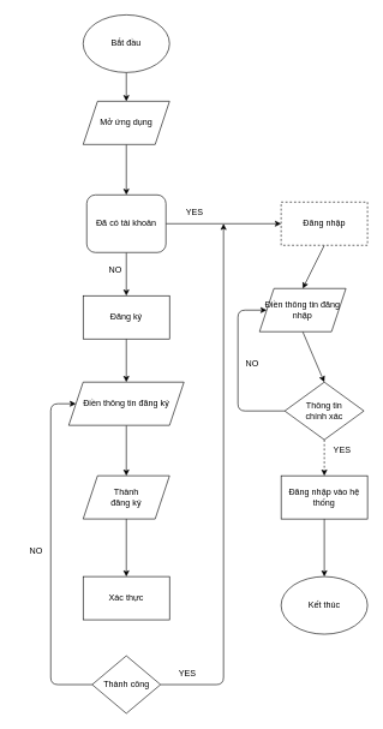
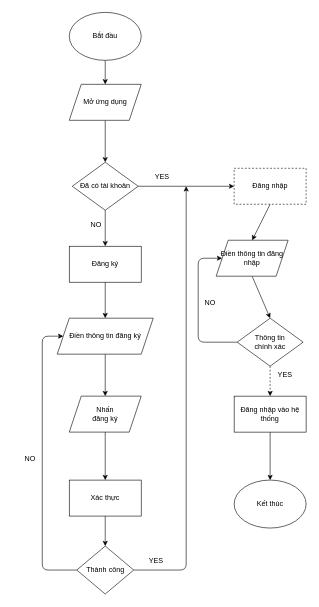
  <mxCell id="0" />
  <mxCell id="1" parent="0" />
  <mxCell id="2" style="edgeStyle=none;html=1;exitX=0.5;exitY=1;exitDx=0;exitDy=0;entryX=0.5;entryY=0;entryDx=0;entryDy=0;" parent="1" source="23" target="32" edge="1"><mxGeometry relative="1" as="geometry"><mxPoint x="175" y="130" as="sourcePoint" /><mxPoint x="175" y="160" as="targetPoint" /></mxGeometry></mxCell>
  <mxCell id="3" style="edgeStyle=none;html=1;entryX=0.5;entryY=0;entryDx=0;entryDy=0;exitX=0.5;exitY=1;exitDx=0;exitDy=0;" parent="1" source="32" target="6" edge="1"><mxGeometry relative="1" as="geometry"><mxPoint x="175" y="220" as="sourcePoint" /></mxGeometry></mxCell>
  <mxCell id="4" style="edgeStyle=none;html=1;exitX=1;exitY=0.5;exitDx=0;exitDy=0;entryX=0;entryY=0.5;entryDx=0;entryDy=0;" parent="1" source="6" target="10" edge="1"><mxGeometry relative="1" as="geometry" /></mxCell>
  <mxCell id="5" style="edgeStyle=none;html=1;exitX=0.5;exitY=1;exitDx=0;exitDy=0;" parent="1" source="6" target="8" edge="1"><mxGeometry relative="1" as="geometry" /></mxCell>
- <mxCell id="6" value="Đã có tài khoản" style="whiteSpace=wrap;html=1;rounded=1;" parent="1" vertex="1"><mxGeometry x="120" y="270" width="110" height="80" as="geometry" /></mxCell>
+ <mxCell id="6" value="Đã có tài khoản" style="rhombus;whiteSpace=wrap;html=1;" parent="1" vertex="1"><mxGeometry x="120" y="270" width="110" height="80" as="geometry" /></mxCell>
  <mxCell id="7" style="edgeStyle=none;html=1;exitX=0.5;exitY=1;exitDx=0;exitDy=0;entryX=0.5;entryY=0;entryDx=0;entryDy=0;" parent="1" source="8" target="33" edge="1"><mxGeometry relative="1" as="geometry"><mxPoint x="175" y="540" as="targetPoint" /></mxGeometry></mxCell>
  <mxCell id="8" value="Đăng ký" style="rounded=1;whiteSpace=wrap;html=1;arcSize=0;" parent="1" vertex="1"><mxGeometry x="115" y="410" width="120" height="60" as="geometry" /></mxCell>
  <mxCell id="9" style="edgeStyle=none;html=1;exitX=0.5;exitY=1;exitDx=0;exitDy=0;entryX=0.5;entryY=0;entryDx=0;entryDy=0;" parent="1" source="10" target="35" edge="1"><mxGeometry relative="1" as="geometry"><mxPoint x="427.5" y="390" as="targetPoint" /></mxGeometry></mxCell>
  <mxCell id="10" value="Đăng nhập" style="rounded=1;whiteSpace=wrap;html=1;arcSize=0;dashed=1;" parent="1" vertex="1"><mxGeometry x="390" y="280" width="120" height="60" as="geometry" /></mxCell>
  <mxCell id="11" style="edgeStyle=none;html=1;exitX=0.5;exitY=1;exitDx=0;exitDy=0;entryX=0.5;entryY=0;entryDx=0;entryDy=0;" parent="1" source="33" target="34" edge="1"><mxGeometry relative="1" as="geometry"><mxPoint x="175" y="600" as="sourcePoint" /><mxPoint x="175" y="670" as="targetPoint" /></mxGeometry></mxCell>
  <mxCell id="12" style="edgeStyle=none;html=1;exitX=0.5;exitY=1;exitDx=0;exitDy=0;entryX=0.5;entryY=0;entryDx=0;entryDy=0;" parent="1" source="35" target="15" edge="1"><mxGeometry relative="1" as="geometry"><mxPoint x="427.5" y="450" as="sourcePoint" /></mxGeometry></mxCell>
  <mxCell id="13" style="edgeStyle=none;html=1;exitX=0.5;exitY=1;exitDx=0;exitDy=0;entryX=0.5;entryY=0;entryDx=0;entryDy=0;dashed=1;" parent="1" source="15" target="17" edge="1"><mxGeometry relative="1" as="geometry" /></mxCell>
  <mxCell id="14" style="edgeStyle=none;html=1;exitX=0;exitY=0.5;exitDx=0;exitDy=0;entryX=0;entryY=0.5;entryDx=0;entryDy=0;" parent="1" source="15" target="35" edge="1"><mxGeometry relative="1" as="geometry"><mxPoint x="377.5" y="435" as="targetPoint" /><Array as="points"><mxPoint x="330" y="570" /><mxPoint x="330" y="430" /></Array></mxGeometry></mxCell>
  <mxCell id="15" value="Thông tin &lt;br&gt;chính xác" style="rhombus;whiteSpace=wrap;html=1;" parent="1" vertex="1"><mxGeometry x="395" y="530" width="110" height="80" as="geometry" /></mxCell>
  <mxCell id="16" style="edgeStyle=none;html=1;exitX=0.5;exitY=1;exitDx=0;exitDy=0;entryX=0.5;entryY=0;entryDx=0;entryDy=0;" parent="1" source="17" target="24" edge="1"><mxGeometry relative="1" as="geometry"><mxPoint x="685" y="580" as="targetPoint" /></mxGeometry></mxCell>
  <mxCell id="17" value="Đăng nhập vào hệ thống" style="rounded=1;whiteSpace=wrap;html=1;arcSize=0;" parent="1" vertex="1"><mxGeometry x="390" y="660" width="120" height="60" as="geometry" /></mxCell>
  <mxCell id="18" style="edgeStyle=none;html=1;exitX=0.5;exitY=1;exitDx=0;exitDy=0;entryX=0.5;entryY=0;entryDx=0;entryDy=0;" parent="1" source="34" target="26" edge="1"><mxGeometry relative="1" as="geometry"><mxPoint x="175" y="730" as="sourcePoint" /></mxGeometry></mxCell>
  <mxCell id="19" value="NO" style="text;html=1;strokeColor=none;fillColor=none;align=center;verticalAlign=middle;whiteSpace=wrap;rounded=0;" parent="1" vertex="1"><mxGeometry x="320" y="490" width="60" height="30" as="geometry" /></mxCell>
  <mxCell id="20" value="NO" style="text;html=1;strokeColor=none;fillColor=none;align=center;verticalAlign=middle;whiteSpace=wrap;rounded=0;" parent="1" vertex="1"><mxGeometry x="130" y="360" width="60" height="30" as="geometry" /></mxCell>
  <mxCell id="21" value="YES" style="text;html=1;strokeColor=none;fillColor=none;align=center;verticalAlign=middle;whiteSpace=wrap;rounded=0;" parent="1" vertex="1"><mxGeometry x="445" y="610" width="60" height="30" as="geometry" /></mxCell>
  <mxCell id="22" value="YES" style="text;html=1;strokeColor=none;fillColor=none;align=center;verticalAlign=middle;whiteSpace=wrap;rounded=0;" parent="1" vertex="1"><mxGeometry x="240" y="280" width="60" height="30" as="geometry" /></mxCell>
  <mxCell id="23" value="Bắt đầu" style="ellipse;whiteSpace=wrap;html=1;" parent="1" vertex="1"><mxGeometry x="115" y="20" width="120" height="80" as="geometry" /></mxCell>
  <mxCell id="24" value="Kết thúc" style="ellipse;whiteSpace=wrap;html=1;" parent="1" vertex="1"><mxGeometry x="390" y="800" width="120" height="80" as="geometry" /></mxCell>
+ <mxCell id="25" style="edgeStyle=none;html=1;exitX=0.5;exitY=1;exitDx=0;exitDy=0;entryX=0.5;entryY=0;entryDx=0;entryDy=0;" parent="1" source="26" target="29" edge="1"><mxGeometry relative="1" as="geometry" /></mxCell>
  <mxCell id="26" value="Xác thực" style="rounded=1;whiteSpace=wrap;html=1;arcSize=0;" parent="1" vertex="1"><mxGeometry x="115" y="800" width="120" height="60" as="geometry" /></mxCell>
  <mxCell id="27" style="edgeStyle=none;html=1;exitX=0;exitY=0.5;exitDx=0;exitDy=0;entryX=0;entryY=0.5;entryDx=0;entryDy=0;" parent="1" source="29" target="33" edge="1"><mxGeometry relative="1" as="geometry"><Array as="points"><mxPoint x="70" y="950" /><mxPoint x="70" y="560" /></Array><mxPoint x="125" y="570" as="targetPoint" /></mxGeometry></mxCell>
  <mxCell id="28" style="edgeStyle=none;html=1;exitX=1;exitY=0.5;exitDx=0;exitDy=0;" parent="1" source="29" edge="1"><mxGeometry relative="1" as="geometry"><Array as="points"><mxPoint x="310" y="950" /></Array><mxPoint x="310" y="310" as="targetPoint" /></mxGeometry></mxCell>
  <mxCell id="29" value="Thành công" style="rhombus;whiteSpace=wrap;html=1;" parent="1" vertex="1"><mxGeometry x="127.5" y="910" width="95" height="80" as="geometry" /></mxCell>
  <mxCell id="30" value="NO" style="text;html=1;strokeColor=none;fillColor=none;align=center;verticalAlign=middle;whiteSpace=wrap;rounded=0;" parent="1" vertex="1"><mxGeometry x="20" y="750" width="60" height="30" as="geometry" /></mxCell>
  <mxCell id="31" value="YES" style="text;html=1;strokeColor=none;fillColor=none;align=center;verticalAlign=middle;whiteSpace=wrap;rounded=0;" parent="1" vertex="1"><mxGeometry x="230" y="920" width="60" height="30" as="geometry" /></mxCell>
  <mxCell id="32" value="Mở ứng dụng" style="shape=parallelogram;perimeter=parallelogramPerimeter;whiteSpace=wrap;html=1;fixedSize=1;" parent="1" vertex="1"><mxGeometry x="115" y="140" width="120" height="60" as="geometry" /></mxCell>
  <mxCell id="33" value="Điền thông tin đăng ký" style="shape=parallelogram;perimeter=parallelogramPerimeter;whiteSpace=wrap;html=1;fixedSize=1;" parent="1" vertex="1"><mxGeometry x="95" y="530" width="160" height="60" as="geometry" /></mxCell>
- <mxCell id="34" value="Thành&lt;br&gt;đăng ký" style="shape=parallelogram;perimeter=parallelogramPerimeter;whiteSpace=wrap;html=1;fixedSize=1;" parent="1" vertex="1"><mxGeometry x="115" y="660" width="120" height="60" as="geometry" /></mxCell>
+ <mxCell id="34" value="Nhấn&lt;br&gt;đăng ký" style="shape=parallelogram;perimeter=parallelogramPerimeter;whiteSpace=wrap;html=1;fixedSize=1;" parent="1" vertex="1"><mxGeometry x="115" y="660" width="120" height="60" as="geometry" /></mxCell>
  <mxCell id="35" value="Điền thông tin đăng nhập" style="shape=parallelogram;perimeter=parallelogramPerimeter;whiteSpace=wrap;html=1;fixedSize=1;" parent="1" vertex="1"><mxGeometry x="360" y="400" width="120" height="60" as="geometry" /></mxCell>
